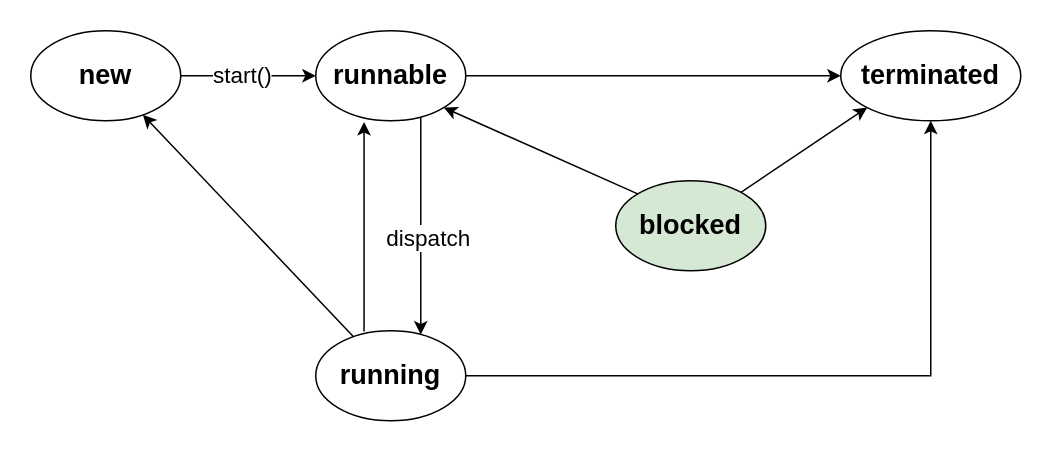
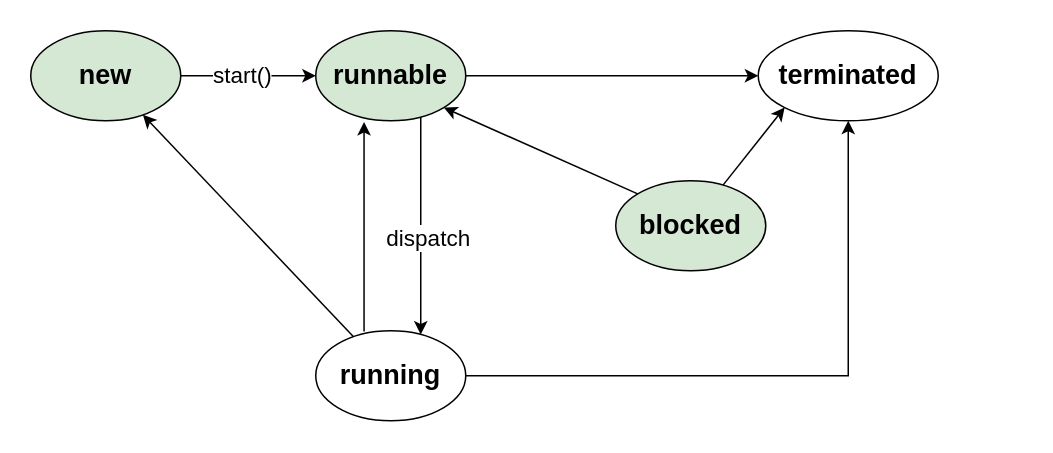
  <mxCell id="0" />
  <mxCell id="1" parent="0" />
  <mxCell id="2" style="edgeStyle=orthogonalEdgeStyle;rounded=0;orthogonalLoop=1;jettySize=auto;html=1;" edge="1" parent="1" source="4" target="8"><mxGeometry relative="1" as="geometry"><Array as="points"><mxPoint x="140" y="50" /><mxPoint x="140" y="50" /></Array></mxGeometry></mxCell>
  <mxCell id="3" value="&lt;font size=&quot;1&quot;&gt;&lt;span style=&quot;font-size: 15px&quot;&gt;start()&lt;/span&gt;&lt;/font&gt;" style="edgeLabel;html=1;align=center;verticalAlign=middle;resizable=0;points=[];" vertex="1" connectable="0" parent="2"><mxGeometry x="-0.582" y="1" relative="1" as="geometry"><mxPoint x="21" y="-1" as="offset" /></mxGeometry></mxCell>
- <mxCell id="4" value="&lt;b&gt;&lt;font style=&quot;font-size: 18px&quot;&gt;new&lt;/font&gt;&lt;/b&gt;" style="ellipse;whiteSpace=wrap;html=1;" vertex="1" parent="1"><mxGeometry x="20" y="20" width="100" height="60" as="geometry" /></mxCell>
+ <mxCell id="4" value="&lt;b&gt;&lt;font style=&quot;font-size: 18px&quot;&gt;new&lt;/font&gt;&lt;/b&gt;" style="ellipse;whiteSpace=wrap;html=1;fillColor=#d5e8d4;" vertex="1" parent="1"><mxGeometry x="20" y="20" width="100" height="60" as="geometry" /></mxCell>
  <mxCell id="5" style="edgeStyle=orthogonalEdgeStyle;rounded=0;orthogonalLoop=1;jettySize=auto;html=1;" edge="1" parent="1" source="8" target="11"><mxGeometry relative="1" as="geometry"><Array as="points"><mxPoint x="280" y="120" /><mxPoint x="280" y="120" /></Array></mxGeometry></mxCell>
  <mxCell id="6" value="&lt;font style=&quot;font-size: 15px&quot;&gt;dispatch&lt;/font&gt;" style="edgeLabel;html=1;align=center;verticalAlign=middle;resizable=0;points=[];" vertex="1" connectable="0" parent="5"><mxGeometry x="0.262" y="4" relative="1" as="geometry"><mxPoint y="-11.5" as="offset" /></mxGeometry></mxCell>
  <mxCell id="7" style="edgeStyle=orthogonalEdgeStyle;rounded=0;orthogonalLoop=1;jettySize=auto;html=1;entryX=0;entryY=0.5;entryDx=0;entryDy=0;" edge="1" parent="1" source="8" target="12"><mxGeometry relative="1" as="geometry" /></mxCell>
- <mxCell id="8" value="&lt;b&gt;&lt;font style=&quot;font-size: 18px&quot;&gt;runnable&lt;/font&gt;&lt;/b&gt;" style="ellipse;whiteSpace=wrap;html=1;" vertex="1" parent="1"><mxGeometry x="210" y="20" width="100" height="60" as="geometry" /></mxCell>
+ <mxCell id="8" value="&lt;b&gt;&lt;font style=&quot;font-size: 18px&quot;&gt;runnable&lt;/font&gt;&lt;/b&gt;" style="ellipse;whiteSpace=wrap;html=1;fillColor=#d5e8d4;" vertex="1" parent="1"><mxGeometry x="210" y="20" width="100" height="60" as="geometry" /></mxCell>
  <mxCell id="9" style="edgeStyle=orthogonalEdgeStyle;rounded=0;orthogonalLoop=1;jettySize=auto;html=1;exitX=0.322;exitY=0.009;exitDx=0;exitDy=0;entryX=0.322;entryY=1.014;entryDx=0;entryDy=0;entryPerimeter=0;exitPerimeter=0;" edge="1" parent="1" source="11" target="8"><mxGeometry relative="1" as="geometry" /></mxCell>
  <mxCell id="10" style="edgeStyle=orthogonalEdgeStyle;rounded=0;orthogonalLoop=1;jettySize=auto;html=1;entryX=0.5;entryY=1;entryDx=0;entryDy=0;" edge="1" parent="1" source="11" target="12"><mxGeometry relative="1" as="geometry" /></mxCell>
  <mxCell id="11" value="&lt;b&gt;&lt;font style=&quot;font-size: 18px&quot;&gt;running&lt;/font&gt;&lt;/b&gt;" style="ellipse;whiteSpace=wrap;html=1;" vertex="1" parent="1"><mxGeometry x="210" y="220" width="100" height="60" as="geometry" /></mxCell>
- <mxCell id="12" value="&lt;b&gt;&lt;font style=&quot;font-size: 18px&quot;&gt;terminated&lt;/font&gt;&lt;/b&gt;" style="ellipse;whiteSpace=wrap;html=1;" vertex="1" parent="1"><mxGeometry x="560" y="20" width="120" height="60" as="geometry" /></mxCell>
+ <mxCell id="12" value="&lt;b&gt;&lt;font style=&quot;font-size: 18px&quot;&gt;terminated&lt;/font&gt;&lt;/b&gt;" style="ellipse;whiteSpace=wrap;html=1;" vertex="1" parent="1"><mxGeometry x="505" y="20" width="120" height="60" as="geometry" /></mxCell>
  <mxCell id="13" value="&lt;b&gt;&lt;font style=&quot;font-size: 18px&quot;&gt;blocked&lt;/font&gt;&lt;/b&gt;" style="ellipse;whiteSpace=wrap;html=1;fillColor=#d5e8d4;" vertex="1" parent="1"><mxGeometry x="410" y="120" width="100" height="60" as="geometry" /></mxCell>
  <mxCell id="14" value="" style="endArrow=classic;html=1;entryX=1;entryY=1;entryDx=0;entryDy=0;exitX=0;exitY=0;exitDx=0;exitDy=0;" edge="1" parent="1" source="13" target="8"><mxGeometry width="50" height="50" relative="1" as="geometry"><mxPoint x="450" y="270" as="sourcePoint" /><mxPoint x="500" y="220" as="targetPoint" /></mxGeometry></mxCell>
  <mxCell id="15" value="" style="endArrow=classic;html=1;" edge="1" parent="1" source="11" target="4"><mxGeometry width="50" height="50" relative="1" as="geometry"><mxPoint x="370" y="230" as="sourcePoint" /><mxPoint x="420" y="180" as="targetPoint" /></mxGeometry></mxCell>
  <mxCell id="16" value="" style="endArrow=classic;html=1;entryX=0;entryY=1;entryDx=0;entryDy=0;" edge="1" parent="1" source="13" target="12"><mxGeometry width="50" height="50" relative="1" as="geometry"><mxPoint x="450" y="270" as="sourcePoint" /><mxPoint x="500" y="220" as="targetPoint" /></mxGeometry></mxCell>
